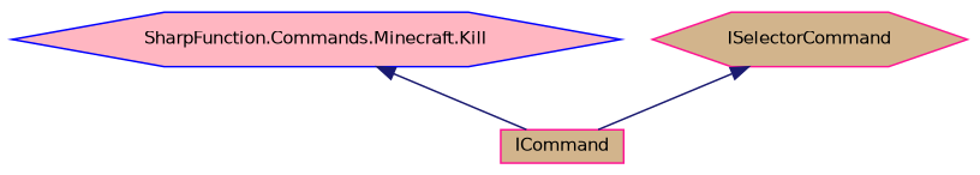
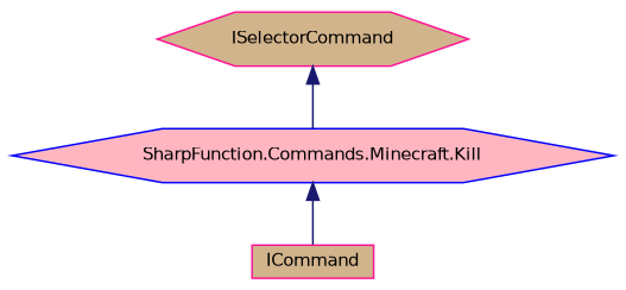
  digraph {
    node [color=deeppink fillcolor=tan fontname=Helvetica fontsize=10 shape=hexagon style=filled]
    edge [color=midnightblue dir=back fontname=Helvetica fontsize=10 labelfontname=Helvetica labelfontsize=10 style=solid]
    n1 [color=blue fillcolor=lightpink fontcolor=black height=0.2 label="SharpFunction.Commands.Minecraft.Kill" width=0.4]
    n2 [height=0.2 label=ICommand shape=box width=0.4]
    n3 [height=0.2 label=ISelectorCommand width=0.4]
    n1 -> n2
-   n3 -> n2
+   n3 -> n1
  }
